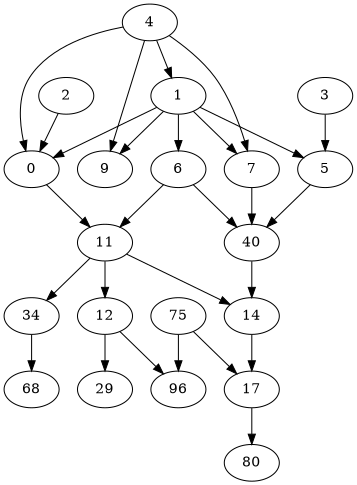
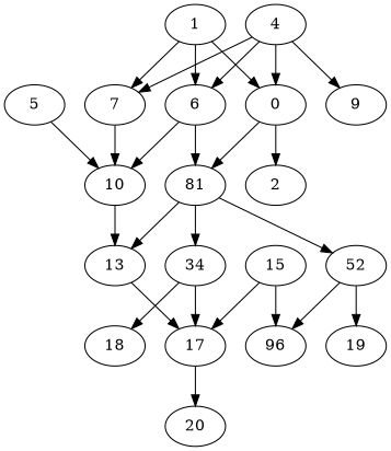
  digraph {
    node [alpha=0.05 compute_size=68719476736 result_size=1024]
    1 [alpha=0.10 compute_size=226516659564 ram=8572938 result_size=91136 trans_size=845383]
    5 [compute_size=134217728000 ram=38080436 trans_size=855079]
    6 [alpha=0.18 compute_size=12556591931 ram=40033560 result_size=13312 trans_size=697048]
    7 [alpha=0.03 compute_size=28991029248 ram=40525144 result_size=29696 trans_size=1121]
    n5 [compute_size=184158977080 label=0 ram=8971545 result_size=13312 trans_size=340550]
    9 [alpha=0.15 compute_size=145411055639 ram=25188788 result_size=0 trans_size=44890]
-   10 [alpha=0.03 compute_size=224214616232 ram=21824112 trans_size=482450 label=40]
-   11 [alpha=0.09 compute_size=11538001088 ram=36825872 trans_size=201213]
-   13 [alpha=0.08 compute_size=377062966806 ram=20962580 trans_size=628136 label=14]
-   12 [alpha=0.07 compute_size=10645116022 ram=15767254 trans_size=173580]
+   10 [alpha=0.03 compute_size=224214616232 ram=21824112 trans_size=482450]
+   11 [alpha=0.09 compute_size=11538001088 ram=36825872 trans_size=201213 label=81]
+   13 [alpha=0.08 compute_size=377062966806 ram=20962580 trans_size=628136]
+   12 [alpha=0.07 compute_size=10645116022 ram=15767254 trans_size=173580 label=52]
    n11 [alpha=0.17 compute_size=33431009462 label=34 ram=45429416 result_size=91136 trans_size=427820]
    2 [alpha=0.17 ram=30864520 result_size=74752 trans_size=317020]
-   3 [alpha=0.04 compute_size=549755813888 ram=49606220 result_size=91136 trans_size=633563]
    4 [alpha=0.01 compute_size=10781573500 ram=41760856 result_size=70656 trans_size=541038]
    17 [alpha=0.09 compute_size=8589934592 ram=24045930 result_size=70656 trans_size=474676]
-   15 [alpha=0.08 compute_size=42106862294 ram=15944326 result_size=54272 trans_size=511189 label=75]
+   15 [alpha=0.08 compute_size=42106862294 ram=15944326 result_size=54272 trans_size=511189]
    n17 [alpha=0.14 label=96 ram=15734230 result_size=0 trans_size=159748]
-   19 [alpha=0.16 compute_size=782757789696 ram=20926762 result_size=0 trans_size=418779 label=29]
-   18 [alpha=0.07 compute_size=6134816328 ram=3429771 result_size=0 trans_size=920331 label=68]
-   20 [alpha=0.19 compute_size=555151553761 ram=11635867 result_size=0 trans_size=891912 label=80]
-   1 -> 5
+   19 [alpha=0.16 compute_size=782757789696 ram=20926762 result_size=0 trans_size=418779]
+   18 [alpha=0.07 compute_size=6134816328 ram=3429771 result_size=0 trans_size=920331]
+   20 [alpha=0.19 compute_size=555151553761 ram=11635867 result_size=0 trans_size=891912]
    1 -> 6
    1 -> 7
    1 -> n5
-   1 -> 9
    5 -> 10
    6 -> 10
    6 -> 11
    7 -> 10
    n5 -> 11
    10 -> 13
    11 -> 13
    11 -> 12
    11 -> n11
    13 -> 17
    12 -> n17
    12 -> 19
+   n11 -> 17
    n11 -> 18
-   2 -> n5
-   3 -> 5
-   4 -> 1
+   n5 -> 2
+   4 -> 6
    4 -> 7
    4 -> n5
    4 -> 9
    17 -> 20
    15 -> 17
    15 -> n17
  }
